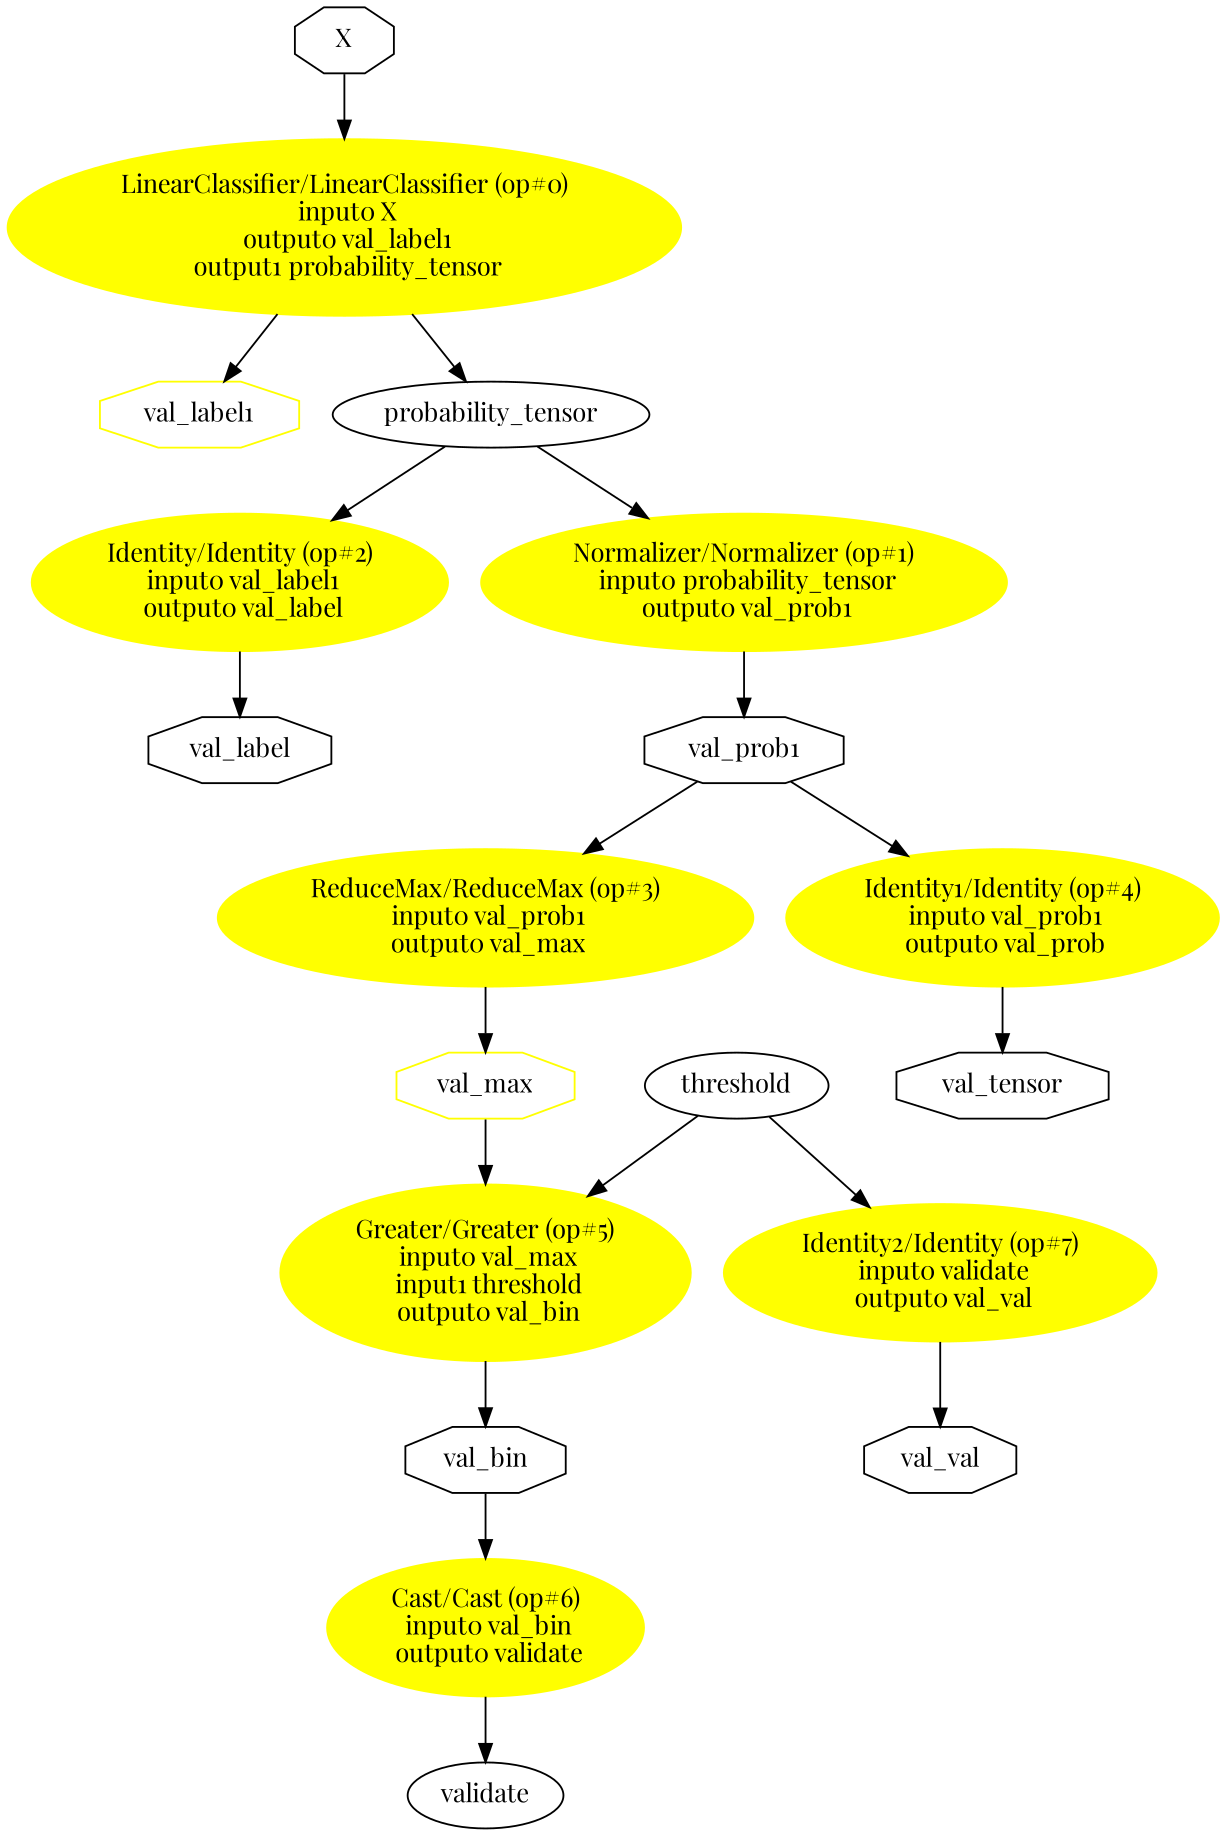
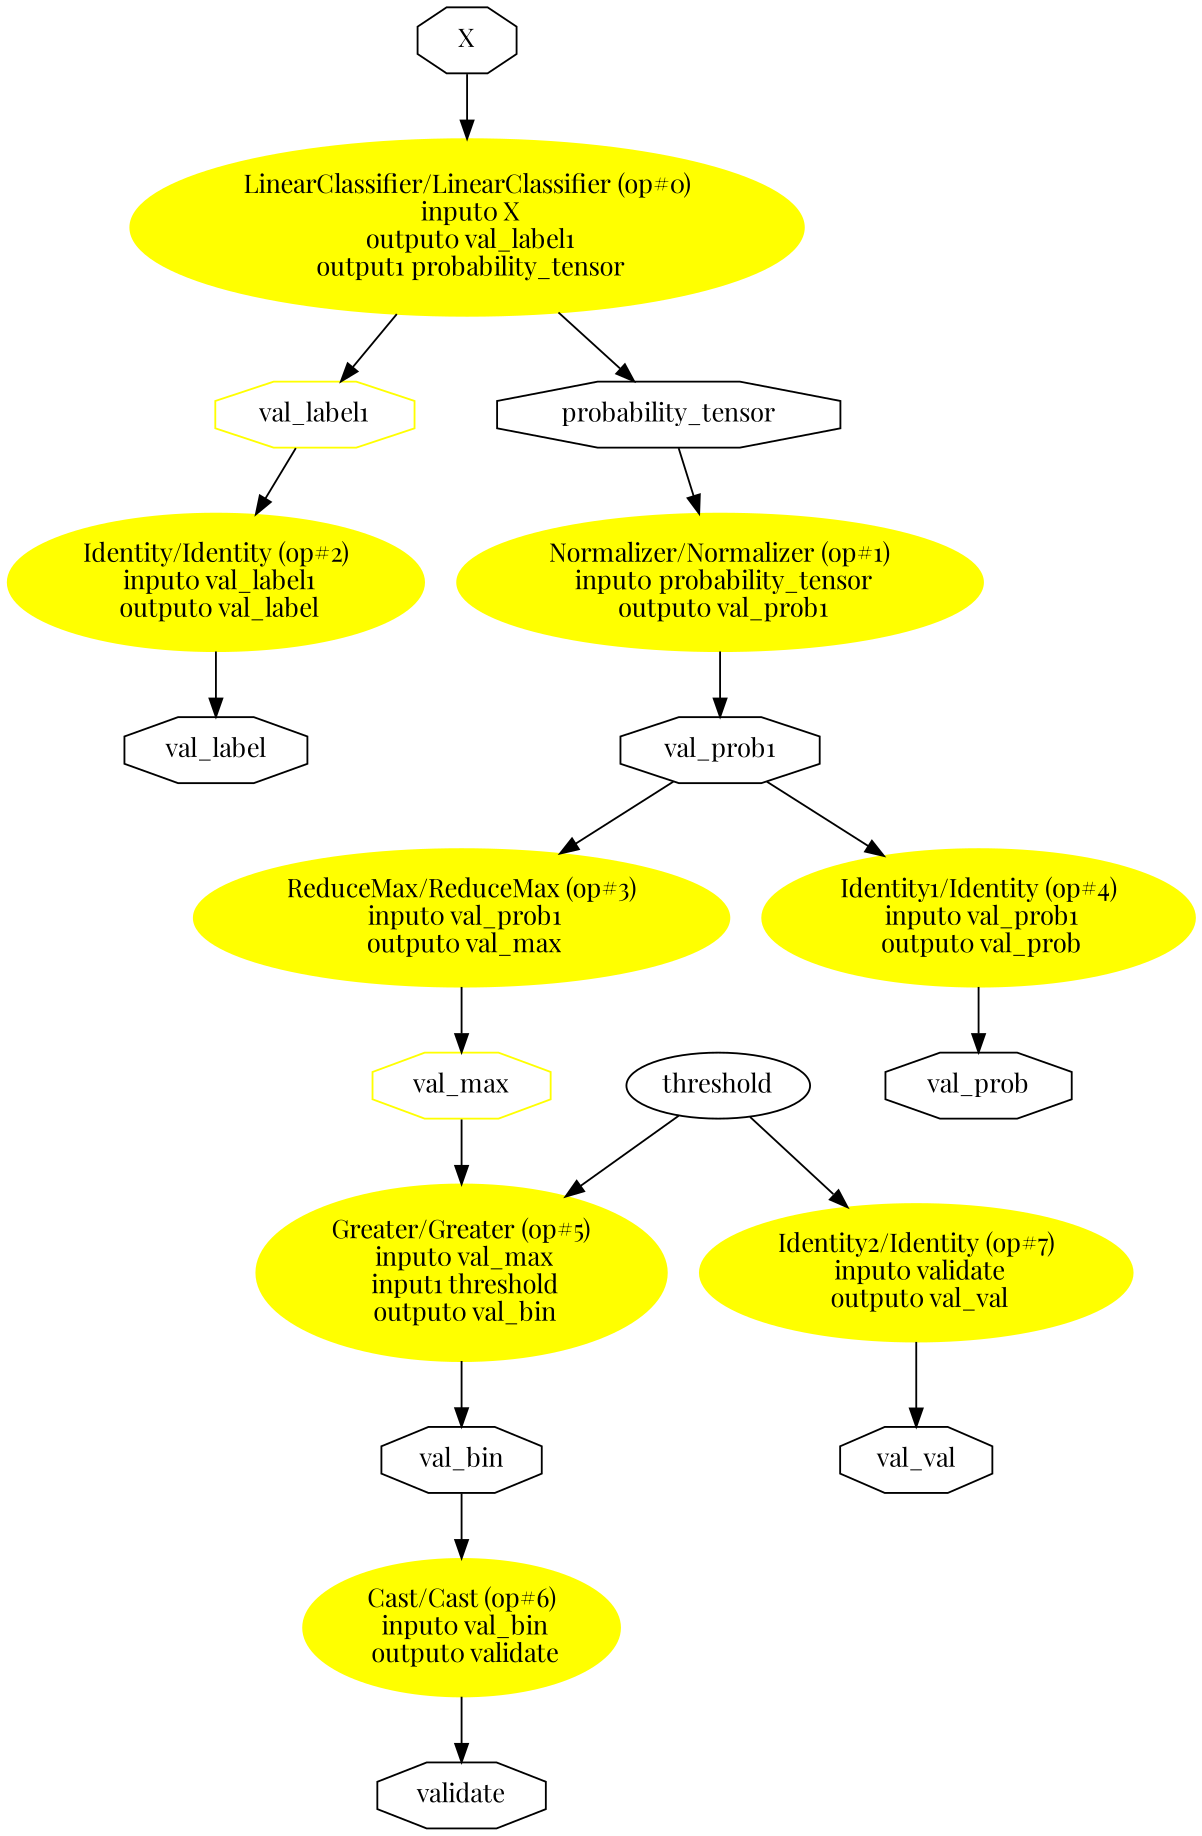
  digraph {
    fontname="Playfair Display"
    rankdir=TB
    node [color=yellow fontname="Playfair Display" shape=octagon]
    edge [fontname="Playfair Display"]
    "LinearClassifier/LinearClassifier (op#0)\n input0 X\n output0 val_label1\n output1 probability_tensor" [fillcolor=yellow height=1.3356 style=filled width=4.6158 shape=""]
    n2 [height=0.5 label=val_label1 width=1.407]
-   n3 [height=0.5 label=probability_tensor shape=ellipse width=2.3254 color=""]
+   n3 [height=0.5 label=probability_tensor width=2.3254 color=""]
    "Identity/Identity (op#2)\n input0 val_label1\n output0 val_label" [fillcolor=yellow height=1.041 style=filled width=2.8677 shape=""]
    "Normalizer/Normalizer (op#1)\n input0 probability_tensor\n output0 val_prob1" [fillcolor=yellow height=1.041 style=filled width=3.6141 shape=""]
    n6 [height=0.5 label=val_label width=1.2702 color=""]
    n7 [height=0.5 label=val_prob1 width=1.4461 color=""]
    n8 [height=0.5 label=X width=0.75 color=""]
    "ReduceMax/ReduceMax (op#3)\n input0 val_prob1\n output0 val_max" [fillcolor=yellow height=1.041 style=filled width=3.8694 shape=""]
    "Identity1/Identity (op#4)\n input0 val_prob1\n output0 val_prob" [fillcolor=yellow height=1.041 style=filled width=3.0052 shape=""]
    n11 [height=0.5 label=val_max width=1.2311]
-   n12 [height=0.5 label=val_tensor width=1.3093 color=""]
+   n12 [height=0.5 label=val_prob width=1.3093 color=""]
    "Greater/Greater (op#5)\n input0 val_max\n input1 threshold\n output0 val_bin" [fillcolor=yellow height=1.3356 style=filled width=2.8481 shape=""]
    n14 [height=0.5 label=val_bin width=1.1139 color=""]
    "Cast/Cast (op#6)\n input0 val_bin\n output0 validate" [fillcolor=yellow height=1.041 style=filled width=2.2195 shape=""]
-   n16 [height=0.5 label=validate shape=ellipse width=1.1529 color=""]
+   n16 [height=0.5 label=validate width=1.1529 color=""]
    n17 [height=0.5 label=threshold shape=ellipse width=1.3288 color=""]
    "Identity2/Identity (op#7)\n input0 validate\n output0 val_val" [fillcolor=yellow height=1.041 style=filled width=3.0052 shape=""]
    n19 [height=0.5 label=val_val width=1.0943 color=""]
    "LinearClassifier/LinearClassifier (op#0)\n input0 X\n output0 val_label1\n output1 probability_tensor" -> n2
    "LinearClassifier/LinearClassifier (op#0)\n input0 X\n output0 val_label1\n output1 probability_tensor" -> n3
-   n3 -> "Identity/Identity (op#2)\n input0 val_label1\n output0 val_label"
+   n2 -> "Identity/Identity (op#2)\n input0 val_label1\n output0 val_label"
    n3 -> "Normalizer/Normalizer (op#1)\n input0 probability_tensor\n output0 val_prob1"
    "Identity/Identity (op#2)\n input0 val_label1\n output0 val_label" -> n6
    "Normalizer/Normalizer (op#1)\n input0 probability_tensor\n output0 val_prob1" -> n7
    n7 -> "ReduceMax/ReduceMax (op#3)\n input0 val_prob1\n output0 val_max"
    n7 -> "Identity1/Identity (op#4)\n input0 val_prob1\n output0 val_prob"
    n8 -> "LinearClassifier/LinearClassifier (op#0)\n input0 X\n output0 val_label1\n output1 probability_tensor"
    "ReduceMax/ReduceMax (op#3)\n input0 val_prob1\n output0 val_max" -> n11
    "Identity1/Identity (op#4)\n input0 val_prob1\n output0 val_prob" -> n12
    n11 -> "Greater/Greater (op#5)\n input0 val_max\n input1 threshold\n output0 val_bin"
    "Greater/Greater (op#5)\n input0 val_max\n input1 threshold\n output0 val_bin" -> n14
    n14 -> "Cast/Cast (op#6)\n input0 val_bin\n output0 validate"
    "Cast/Cast (op#6)\n input0 val_bin\n output0 validate" -> n16
    n17 -> "Greater/Greater (op#5)\n input0 val_max\n input1 threshold\n output0 val_bin"
    n17 -> "Identity2/Identity (op#7)\n input0 validate\n output0 val_val"
    "Identity2/Identity (op#7)\n input0 validate\n output0 val_val" -> n19
  }
